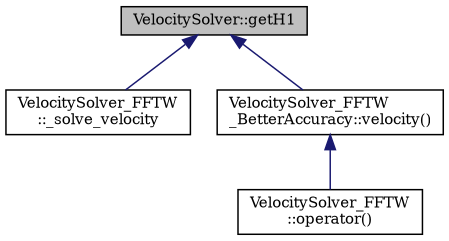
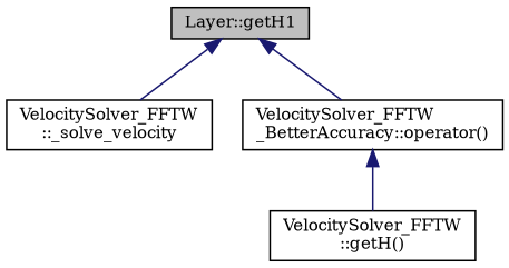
  digraph {
    fontname="DejaVu Serif"
    rankdir=TB
    node [color=black fillcolor=white fontname="DejaVu Serif" fontsize=10 shape=record style=filled]
    edge [color=midnightblue dir=back fontname="DejaVu Serif" fontsize=10 labelfontname=Helvetica labelfontsize=10 style=solid]
-   n1 [fillcolor=grey75 fontcolor=black height=0.2 label="VelocitySolver::getH1" width=0.4]
+   n1 [fillcolor=grey75 fontcolor=black height=0.2 label="Layer::getH1" width=0.4]
    n2 [height=0.2 label="VelocitySolver_FFTW\l::_solve_velocity" width=0.4]
-   n3 [height=0.2 label="VelocitySolver_FFTW\l_BetterAccuracy::velocity()" width=0.4]
-   n4 [height=0.2 label="VelocitySolver_FFTW\l::operator()" width=0.4]
+   n3 [height=0.2 label="VelocitySolver_FFTW\l_BetterAccuracy::operator()" width=0.4]
+   n4 [height=0.2 label="VelocitySolver_FFTW\l::getH()" width=0.4]
    n1 -> n2
    n1 -> n3
    n3 -> n4
  }
